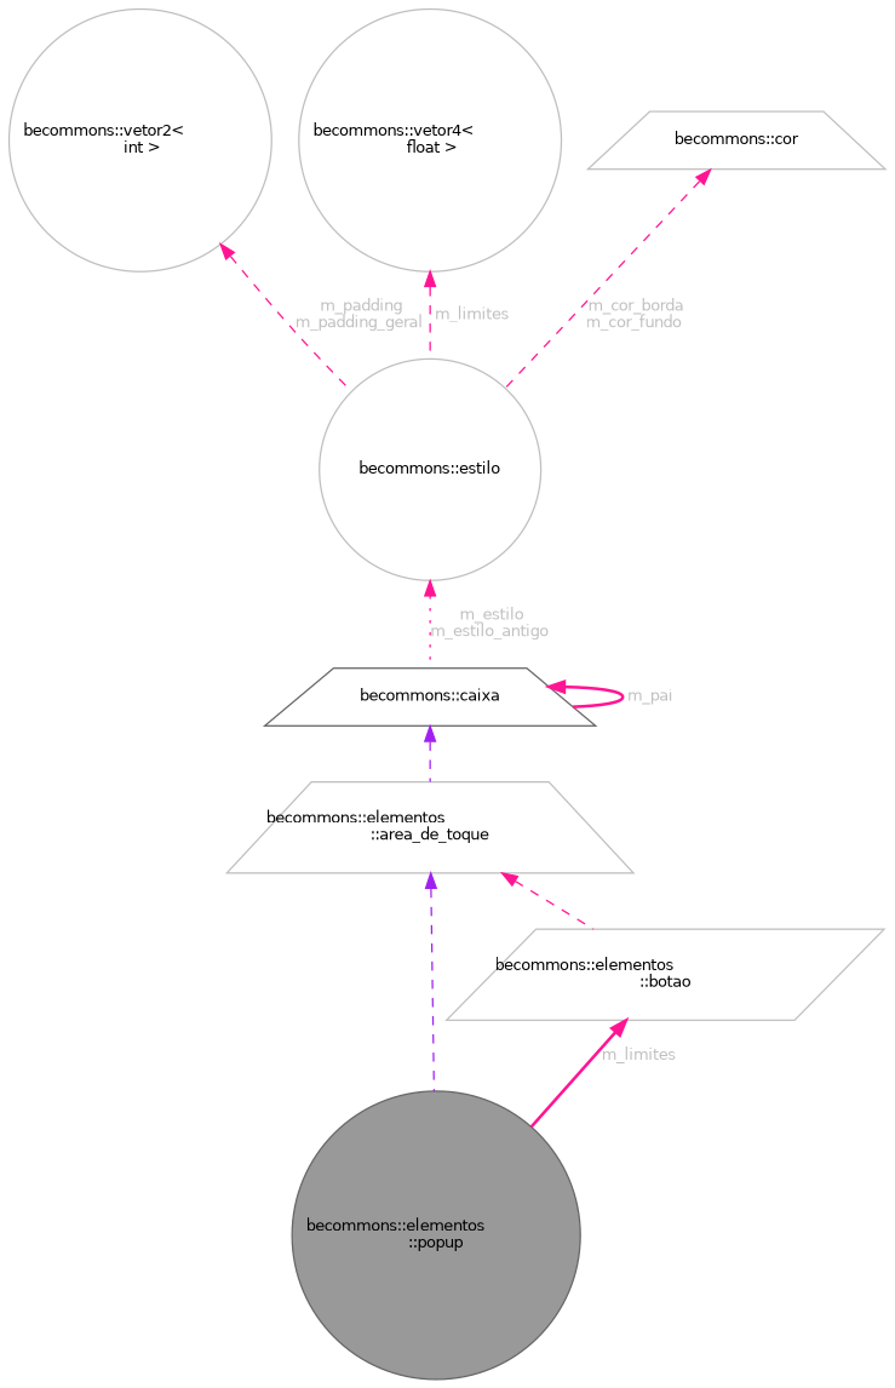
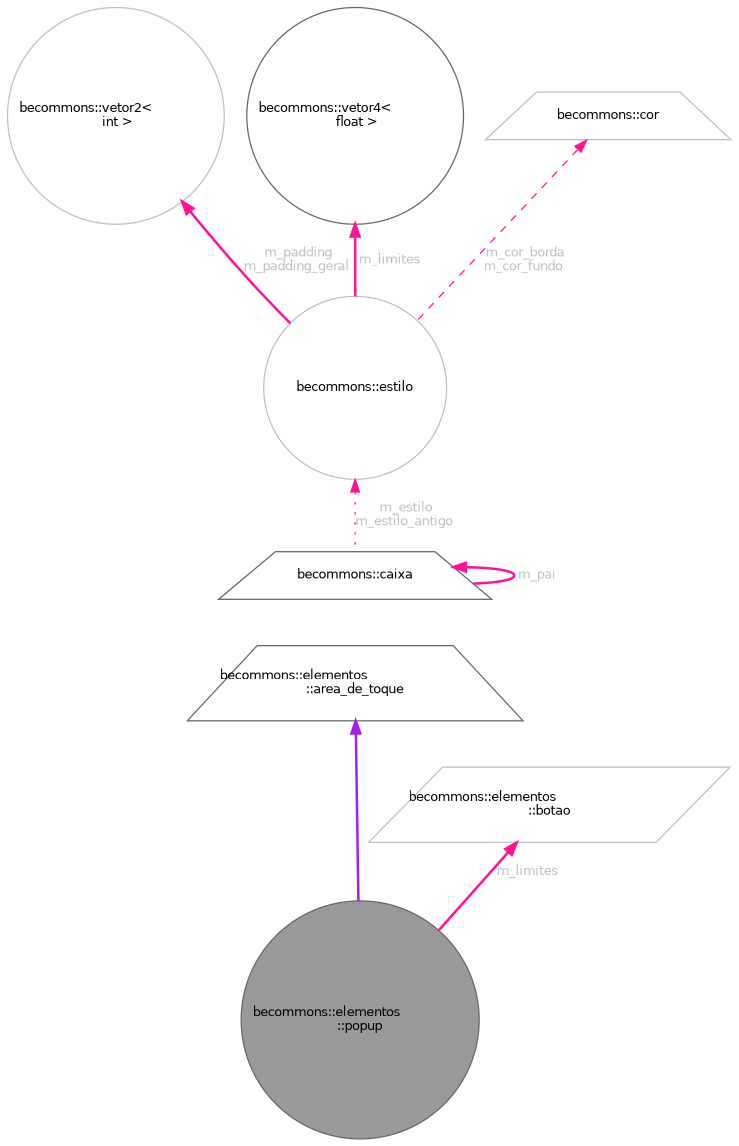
  digraph {
    fontname="DejaVu Sans"
    node [color=grey75 fillcolor=white fontname="DejaVu Sans" fontsize=10 shape=circle style=filled]
    edge [color=deeppink dir=back fontname="DejaVu Sans" fontsize=10 labelfontname=Helvetica labelfontsize=10 style=dashed fontcolor=grey]
    n1 [color=gray40 fillcolor=grey60 fontcolor=black height=0.2 label="becommons::elementos\l::popup" width=0.4]
-   n2 [height=0.2 label="becommons::elementos\l::area_de_toque" shape=trapezium width=0.4]
+   n2 [color=gray40 height=0.2 label="becommons::elementos\l::area_de_toque" shape=trapezium width=0.4]
    n3 [height=0.2 label="becommons::elementos\l::botao" shape=parallelogram width=0.4]
    n4 [color=gray40 height=0.2 label="becommons::caixa" shape=trapezium width=0.4]
    n5 [height=0.2 label="becommons::estilo" width=0.4]
    n6 [height=0.2 label="becommons::vetor2\<\l int \>" width=0.4]
-   n7 [height=0.2 label="becommons::vetor4\<\l float \>" width=0.4]
+   n7 [color=gray40 height=0.2 label="becommons::vetor4\<\l float \>" width=0.4]
    n8 [height=0.2 label="becommons::cor" shape=trapezium width=0.4]
-   n2 -> n1 [color=purple fontcolor=""]
-   n2 -> n3 [fontcolor=""]
+   n2 -> n1 [color=purple style=bold fontcolor=""]
    n3 -> n1 [label=" m_limites" style=bold]
-   n4 -> n2 [color=purple fontcolor=""]
    n4 -> n4 [label=" m_pai" style=bold]
    n5 -> n4 [label=" m_estilo\nm_estilo_antigo" style=dotted]
-   n6 -> n5 [label=" m_padding\nm_padding_geral"]
-   n7 -> n5 [label=" m_limites"]
+   n6 -> n5 [label=" m_padding\nm_padding_geral" style=bold]
+   n7 -> n5 [label=" m_limites" style=bold]
    n8 -> n5 [label=" m_cor_borda\nm_cor_fundo"]
  }
